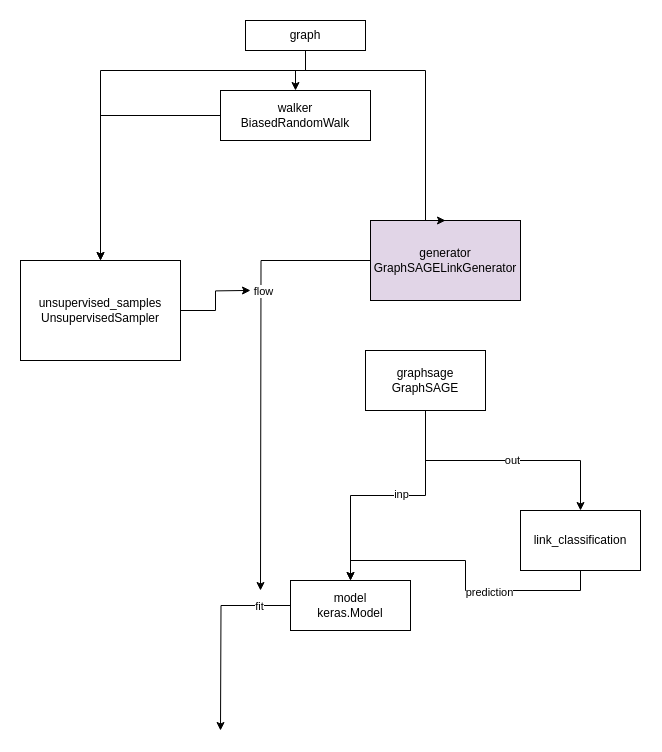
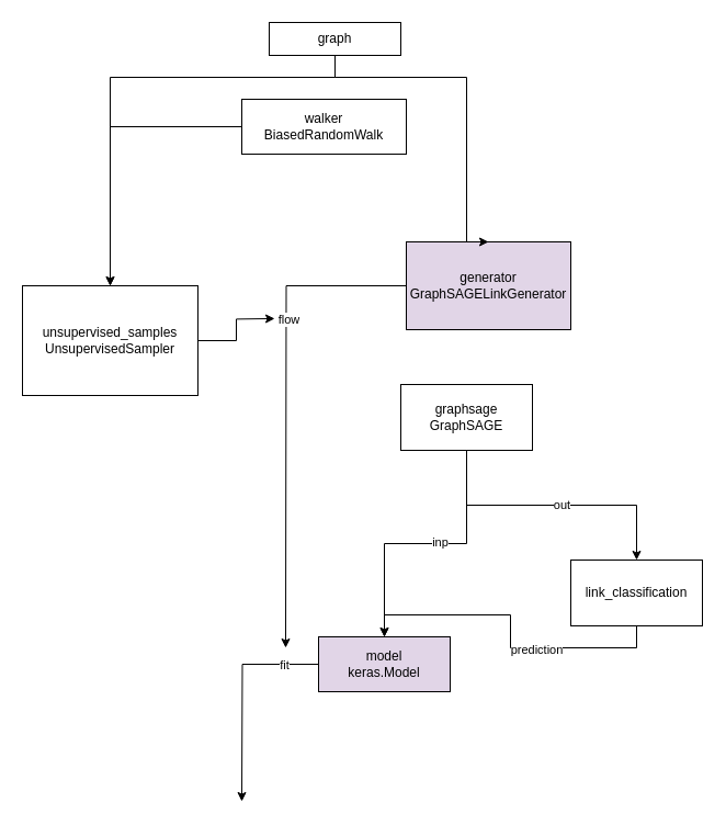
  <mxCell id="0" />
  <mxCell id="1" parent="0" />
  <mxCell id="2" style="edgeStyle=orthogonalEdgeStyle;rounded=0;orthogonalLoop=1;jettySize=auto;html=1;entryX=0.5;entryY=0;entryDx=0;entryDy=0;" edge="1" parent="1" source="3" target="5"><mxGeometry relative="1" as="geometry" /></mxCell>
  <mxCell id="3" value="walker&lt;br&gt;BiasedRandomWalk" style="rounded=0;whiteSpace=wrap;html=1;" vertex="1" parent="1"><mxGeometry x="220" y="90" width="150" height="50" as="geometry" /></mxCell>
  <mxCell id="4" style="edgeStyle=orthogonalEdgeStyle;rounded=0;orthogonalLoop=1;jettySize=auto;html=1;exitX=1;exitY=0.5;exitDx=0;exitDy=0;" edge="1" parent="1" source="5"><mxGeometry relative="1" as="geometry"><mxPoint x="250" y="289.923" as="targetPoint" /></mxGeometry></mxCell>
  <mxCell id="5" value="unsupervised_samples&lt;br&gt;UnsupervisedSampler" style="rounded=0;whiteSpace=wrap;html=1;" vertex="1" parent="1"><mxGeometry x="20" y="260" width="160" height="100" as="geometry" /></mxCell>
  <mxCell id="6" style="edgeStyle=orthogonalEdgeStyle;rounded=0;orthogonalLoop=1;jettySize=auto;html=1;" edge="1" parent="1" source="8"><mxGeometry relative="1" as="geometry"><mxPoint x="260" y="590" as="targetPoint" /></mxGeometry></mxCell>
  <mxCell id="7" value="flow" style="edgeLabel;html=1;align=center;verticalAlign=middle;resizable=0;points=[];" vertex="1" connectable="0" parent="6"><mxGeometry x="-0.007" y="2" relative="1" as="geometry"><mxPoint y="-78" as="offset" /></mxGeometry></mxCell>
  <mxCell id="8" value="generator&lt;br&gt;GraphSAGELinkGenerator" style="rounded=0;whiteSpace=wrap;html=1;fillColor=#e1d5e7;" vertex="1" parent="1"><mxGeometry x="370" y="220" width="150" height="80" as="geometry" /></mxCell>
- <mxCell id="9" style="edgeStyle=orthogonalEdgeStyle;rounded=0;orthogonalLoop=1;jettySize=auto;html=1;entryX=0.5;entryY=0;entryDx=0;entryDy=0;" edge="1" parent="1" source="12" target="3"><mxGeometry relative="1" as="geometry" /></mxCell>
  <mxCell id="10" style="edgeStyle=orthogonalEdgeStyle;rounded=0;orthogonalLoop=1;jettySize=auto;html=1;exitX=0.5;exitY=1;exitDx=0;exitDy=0;entryX=0.5;entryY=0;entryDx=0;entryDy=0;" edge="1" parent="1" source="12" target="5"><mxGeometry relative="1" as="geometry"><Array as="points"><mxPoint x="305" y="70" /><mxPoint x="100" y="70" /></Array></mxGeometry></mxCell>
  <mxCell id="11" style="edgeStyle=orthogonalEdgeStyle;rounded=0;orthogonalLoop=1;jettySize=auto;html=1;exitX=0.5;exitY=1;exitDx=0;exitDy=0;entryX=0.5;entryY=0;entryDx=0;entryDy=0;" edge="1" parent="1" source="12" target="8"><mxGeometry relative="1" as="geometry"><Array as="points"><mxPoint x="305" y="70" /><mxPoint x="425" y="70" /></Array></mxGeometry></mxCell>
  <mxCell id="12" value="graph" style="rounded=0;whiteSpace=wrap;html=1;" vertex="1" parent="1"><mxGeometry x="245" y="20" width="120" height="30" as="geometry" /></mxCell>
  <mxCell id="13" style="edgeStyle=orthogonalEdgeStyle;rounded=0;orthogonalLoop=1;jettySize=auto;html=1;exitX=0.5;exitY=1;exitDx=0;exitDy=0;" edge="1" parent="1" source="17" target="23"><mxGeometry relative="1" as="geometry"><mxPoint x="270" y="480" as="targetPoint" /></mxGeometry></mxCell>
  <mxCell id="14" value="inp" style="edgeLabel;html=1;align=center;verticalAlign=middle;resizable=0;points=[];" vertex="1" connectable="0" parent="13"><mxGeometry x="-0.102" y="-2" relative="1" as="geometry"><mxPoint as="offset" /></mxGeometry></mxCell>
  <mxCell id="15" style="edgeStyle=orthogonalEdgeStyle;rounded=0;orthogonalLoop=1;jettySize=auto;html=1;exitX=0.5;exitY=1;exitDx=0;exitDy=0;entryX=0.5;entryY=0;entryDx=0;entryDy=0;" edge="1" parent="1" source="17" target="20"><mxGeometry relative="1" as="geometry"><mxPoint x="600" y="480" as="targetPoint" /></mxGeometry></mxCell>
  <mxCell id="16" value="out" style="edgeLabel;html=1;align=center;verticalAlign=middle;resizable=0;points=[];" vertex="1" connectable="0" parent="15"><mxGeometry x="0.065" y="1" relative="1" as="geometry"><mxPoint as="offset" /></mxGeometry></mxCell>
  <mxCell id="17" value="graphsage&lt;br&gt;GraphSAGE" style="rounded=0;whiteSpace=wrap;html=1;" vertex="1" parent="1"><mxGeometry x="365" y="350" width="120" height="60" as="geometry" /></mxCell>
  <mxCell id="18" style="edgeStyle=orthogonalEdgeStyle;rounded=0;orthogonalLoop=1;jettySize=auto;html=1;exitX=0.5;exitY=1;exitDx=0;exitDy=0;entryX=0.5;entryY=0;entryDx=0;entryDy=0;" edge="1" parent="1" source="20" target="23"><mxGeometry relative="1" as="geometry" /></mxCell>
  <mxCell id="19" value="prediction" style="edgeLabel;html=1;align=center;verticalAlign=middle;resizable=0;points=[];" vertex="1" connectable="0" parent="18"><mxGeometry x="-0.254" y="1" relative="1" as="geometry"><mxPoint as="offset" /></mxGeometry></mxCell>
  <mxCell id="20" value="link_classification" style="rounded=0;whiteSpace=wrap;html=1;" vertex="1" parent="1"><mxGeometry x="520" y="510" width="120" height="60" as="geometry" /></mxCell>
  <mxCell id="21" style="edgeStyle=orthogonalEdgeStyle;rounded=0;orthogonalLoop=1;jettySize=auto;html=1;" edge="1" parent="1" source="23"><mxGeometry relative="1" as="geometry"><mxPoint x="220" y="730" as="targetPoint" /></mxGeometry></mxCell>
  <mxCell id="22" value="fit" style="edgeLabel;html=1;align=center;verticalAlign=middle;resizable=0;points=[];" vertex="1" connectable="0" parent="21"><mxGeometry x="-0.673" relative="1" as="geometry"><mxPoint as="offset" /></mxGeometry></mxCell>
- <mxCell id="23" value="model&lt;br&gt;keras.Model" style="rounded=0;whiteSpace=wrap;html=1;" vertex="1" parent="1"><mxGeometry x="290" y="580" width="120" height="50" as="geometry" /></mxCell>
+ <mxCell id="23" value="model&lt;br&gt;keras.Model" style="rounded=0;whiteSpace=wrap;html=1;fillColor=#e1d5e7;" vertex="1" parent="1"><mxGeometry x="290" y="580" width="120" height="50" as="geometry" /></mxCell>
